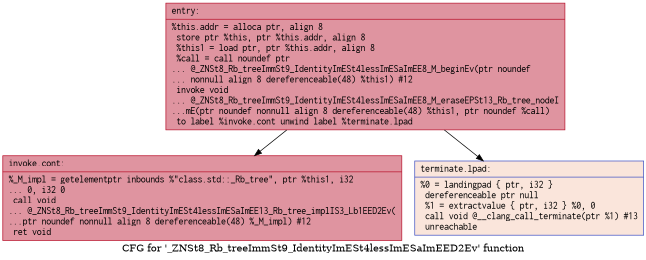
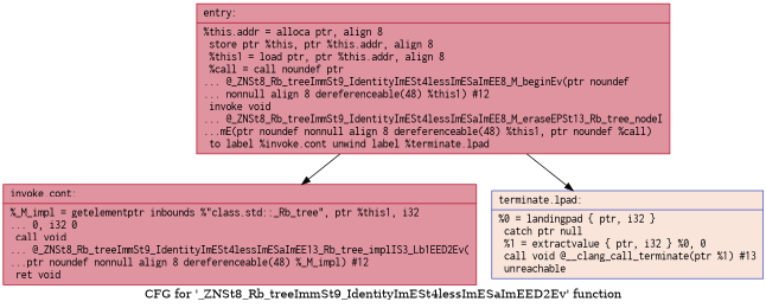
  digraph {
    label="CFG for '_ZNSt8_Rb_treeImmSt9_IdentityImESt4lessImESaImEED2Ev' function"
    node [color="#b70d28ff" fillcolor="#b70d2870" fontname=Courier shape=record style=filled]
    n1 [label="{entry:\l|  %this.addr = alloca ptr, align 8\l  store ptr %this, ptr %this.addr, align 8\l  %this1 = load ptr, ptr %this.addr, align 8\l  %call = call noundef ptr\l... @_ZNSt8_Rb_treeImmSt9_IdentityImESt4lessImESaImEE8_M_beginEv(ptr noundef\l... nonnull align 8 dereferenceable(48) %this1) #12\l  invoke void\l... @_ZNSt8_Rb_treeImmSt9_IdentityImESt4lessImESaImEE8_M_eraseEPSt13_Rb_tree_nodeI\l...mE(ptr noundef nonnull align 8 dereferenceable(48) %this1, ptr noundef %call)\l          to label %invoke.cont unwind label %terminate.lpad\l}"]
    n2 [label="{invoke.cont:\l|  %_M_impl = getelementptr inbounds %\"class.std::_Rb_tree\", ptr %this1, i32\l... 0, i32 0\l  call void\l... @_ZNSt8_Rb_treeImmSt9_IdentityImESt4lessImESaImEE13_Rb_tree_implIS3_Lb1EED2Ev(\l...ptr noundef nonnull align 8 dereferenceable(48) %_M_impl) #12\l  ret void\l}"]
-   n3 [color="#3d50c3ff" fillcolor="#f4c5ad70" label="{terminate.lpad:\l|  %0 = landingpad \{ ptr, i32 \}\l          dereferenceable ptr null\l  %1 = extractvalue \{ ptr, i32 \} %0, 0\l  call void @__clang_call_terminate(ptr %1) #13\l  unreachable\l}"]
+   n3 [color="#3d50c3ff" fillcolor="#f4c5ad70" label="{terminate.lpad:\l|  %0 = landingpad \{ ptr, i32 \}\l          catch ptr null\l  %1 = extractvalue \{ ptr, i32 \} %0, 0\l  call void @__clang_call_terminate(ptr %1) #13\l  unreachable\l}"]
    n1 -> n2
    n1 -> n3
  }
